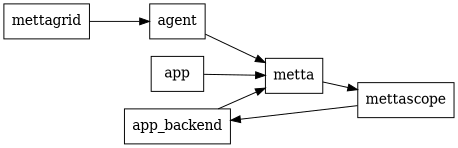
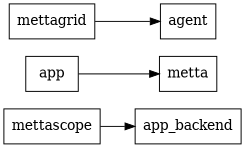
  digraph {
    rankdir=LR
    node [shape=box]
    app_backend
    metta
    mettascope
    mettagrid
    agent
    n6 [label=app]
-   app_backend -> metta
-   metta -> mettascope
    mettascope -> app_backend
    mettagrid -> agent
-   agent -> metta
    n6 -> metta
  }
